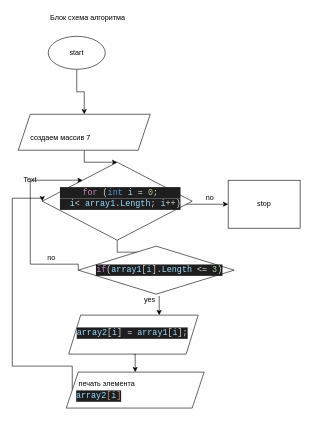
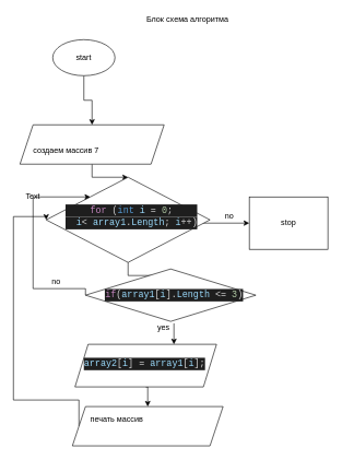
  <mxCell id="0" />
  <mxCell id="1" parent="0" />
  <mxCell id="2" style="edgeStyle=orthogonalEdgeStyle;rounded=0;orthogonalLoop=1;jettySize=auto;html=1;exitX=0.5;exitY=1;exitDx=0;exitDy=0;entryX=0.5;entryY=0;entryDx=0;entryDy=0;" edge="1" parent="1" source="3" target="6"><mxGeometry relative="1" as="geometry"><mxPoint x="140" y="180" as="targetPoint" /></mxGeometry></mxCell>
  <mxCell id="3" value="start" style="ellipse;whiteSpace=wrap;html=1;" vertex="1" parent="1"><mxGeometry x="80" y="60" width="95" height="55" as="geometry" /></mxCell>
  <mxCell id="4" style="edgeStyle=orthogonalEdgeStyle;rounded=0;orthogonalLoop=1;jettySize=auto;html=1;exitX=0.5;exitY=1;exitDx=0;exitDy=0;entryX=0.5;entryY=0;entryDx=0;entryDy=0;" edge="1" parent="1" source="6" target="8"><mxGeometry relative="1" as="geometry" /></mxCell>
  <mxCell id="5" style="edgeStyle=orthogonalEdgeStyle;rounded=0;orthogonalLoop=1;jettySize=auto;html=1;entryX=0;entryY=0.5;entryDx=0;entryDy=0;" edge="1" parent="1" target="15"><mxGeometry relative="1" as="geometry"><mxPoint x="230" y="360" as="sourcePoint" /><Array as="points"><mxPoint x="230" y="340" /></Array></mxGeometry></mxCell>
  <mxCell id="6" value="" style="shape=parallelogram;perimeter=parallelogramPerimeter;whiteSpace=wrap;html=1;fixedSize=1;" vertex="1" parent="1"><mxGeometry x="30" y="190" width="220" height="60" as="geometry" /></mxCell>
  <mxCell id="7" style="edgeStyle=orthogonalEdgeStyle;rounded=0;orthogonalLoop=1;jettySize=auto;html=1;exitX=0.5;exitY=1;exitDx=0;exitDy=0;entryX=0.5;entryY=0;entryDx=0;entryDy=0;" edge="1" parent="1" source="8" target="10"><mxGeometry relative="1" as="geometry" /></mxCell>
  <mxCell id="8" value="" style="rhombus;whiteSpace=wrap;html=1;" vertex="1" parent="1"><mxGeometry x="70" y="270" width="250" height="130" as="geometry" /></mxCell>
  <mxCell id="9" style="edgeStyle=orthogonalEdgeStyle;rounded=0;orthogonalLoop=1;jettySize=auto;html=1;exitX=0;exitY=0.5;exitDx=0;exitDy=0;" edge="1" parent="1" source="10" target="8"><mxGeometry relative="1" as="geometry"><mxPoint x="90" y="300" as="targetPoint" /><Array as="points"><mxPoint x="50" y="440" /><mxPoint x="50" y="300" /></Array></mxGeometry></mxCell>
  <mxCell id="10" value="" style="rhombus;whiteSpace=wrap;html=1;" vertex="1" parent="1"><mxGeometry x="130" y="410" width="260" height="80" as="geometry" /></mxCell>
  <mxCell id="11" style="edgeStyle=orthogonalEdgeStyle;rounded=0;orthogonalLoop=1;jettySize=auto;html=1;exitX=0.5;exitY=1;exitDx=0;exitDy=0;entryX=0.5;entryY=0;entryDx=0;entryDy=0;" edge="1" parent="1" source="12" target="14"><mxGeometry relative="1" as="geometry" /></mxCell>
  <mxCell id="12" value="" style="shape=parallelogram;perimeter=parallelogramPerimeter;whiteSpace=wrap;html=1;fixedSize=1;" vertex="1" parent="1"><mxGeometry x="114" y="525" width="216" height="65" as="geometry" /></mxCell>
  <mxCell id="13" style="edgeStyle=orthogonalEdgeStyle;rounded=0;orthogonalLoop=1;jettySize=auto;html=1;exitX=0;exitY=0.5;exitDx=0;exitDy=0;entryX=0;entryY=0.5;entryDx=0;entryDy=0;" edge="1" parent="1" source="14" target="8"><mxGeometry relative="1" as="geometry"><mxPoint x="10" y="320" as="targetPoint" /><Array as="points"><mxPoint x="20" y="610" /><mxPoint x="20" y="330" /></Array></mxGeometry></mxCell>
  <mxCell id="14" value="" style="shape=parallelogram;perimeter=parallelogramPerimeter;whiteSpace=wrap;html=1;fixedSize=1;" vertex="1" parent="1"><mxGeometry x="110" y="620" width="230" height="60" as="geometry" /></mxCell>
  <mxCell id="15" value="stop" style="whiteSpace=wrap;html=1;rounded=0;" vertex="1" parent="1"><mxGeometry x="380" y="300" width="120" height="80" as="geometry" /></mxCell>
  <mxCell id="16" value="создаем массив 7&lt;br&gt;" style="text;html=1;align=center;verticalAlign=middle;resizable=0;points=[];autosize=1;" vertex="1" parent="1"><mxGeometry x="40" y="220" width="120" height="20" as="geometry" /></mxCell>
  <mxCell id="17" value="no" style="text;html=1;align=center;verticalAlign=middle;resizable=0;points=[];autosize=1;" vertex="1" parent="1"><mxGeometry x="70" y="420" width="30" height="20" as="geometry" /></mxCell>
  <mxCell id="18" value="yes" style="text;html=1;align=center;verticalAlign=middle;resizable=0;points=[];autosize=1;" vertex="1" parent="1"><mxGeometry x="234" y="490" width="30" height="20" as="geometry" /></mxCell>
  <mxCell id="19" value="&lt;div style=&quot;color: rgb(212 , 212 , 212) ; background-color: rgb(30 , 30 , 30) ; font-family: &amp;#34;consolas&amp;#34; , &amp;#34;courier new&amp;#34; , monospace ; font-size: 14px ; line-height: 19px&quot;&gt;&lt;span style=&quot;color: #c586c0&quot;&gt;for&lt;/span&gt; (&lt;span style=&quot;color: #569cd6&quot;&gt;int&lt;/span&gt; &lt;span style=&quot;color: #9cdcfe&quot;&gt;i&lt;/span&gt; = &lt;span style=&quot;color: #b5cea8&quot;&gt;0&lt;/span&gt;;&lt;/div&gt;&lt;div style=&quot;color: rgb(212 , 212 , 212) ; background-color: rgb(30 , 30 , 30) ; font-family: &amp;#34;consolas&amp;#34; , &amp;#34;courier new&amp;#34; , monospace ; font-size: 14px ; line-height: 19px&quot;&gt;&amp;nbsp; &lt;span style=&quot;color: #9cdcfe&quot;&gt;i&lt;/span&gt;&amp;lt; &lt;span style=&quot;color: rgb(156 , 220 , 254)&quot;&gt;array1&lt;/span&gt;.&lt;span style=&quot;color: rgb(156 , 220 , 254)&quot;&gt;Length&lt;/span&gt;; &lt;span style=&quot;color: rgb(156 , 220 , 254)&quot;&gt;i&lt;/span&gt;++)&lt;/div&gt;" style="text;html=1;align=center;verticalAlign=middle;resizable=0;points=[];autosize=1;" vertex="1" parent="1"><mxGeometry x="100" y="310" width="200" height="40" as="geometry" /></mxCell>
  <mxCell id="20" value="" style="edgeStyle=orthogonalEdgeStyle;rounded=0;orthogonalLoop=1;jettySize=auto;html=1;" edge="1" parent="1" target="12"><mxGeometry relative="1" as="geometry"><mxPoint x="265" y="493" as="sourcePoint" /><Array as="points"><mxPoint x="265" y="493" /><mxPoint x="265" y="493" /></Array></mxGeometry></mxCell>
  <mxCell id="21" value="&lt;div style=&quot;color: rgb(212 , 212 , 212) ; background-color: rgb(30 , 30 , 30) ; font-family: &amp;#34;consolas&amp;#34; , &amp;#34;courier new&amp;#34; , monospace ; font-size: 14px ; line-height: 19px&quot;&gt;&lt;span style=&quot;color: #c586c0&quot;&gt;if&lt;/span&gt;(&lt;span style=&quot;color: #9cdcfe&quot;&gt;array1&lt;/span&gt;[&lt;span style=&quot;color: #9cdcfe&quot;&gt;i&lt;/span&gt;].&lt;span style=&quot;color: #9cdcfe&quot;&gt;Length&lt;/span&gt; &amp;lt;= &lt;span style=&quot;color: #b5cea8&quot;&gt;3&lt;/span&gt;)&lt;/div&gt;" style="text;html=1;align=center;verticalAlign=middle;resizable=0;points=[];autosize=1;" vertex="1" parent="1"><mxGeometry x="160" y="440" width="210" height="20" as="geometry" /></mxCell>
  <mxCell id="22" value="&lt;div style=&quot;color: rgb(212 , 212 , 212) ; background-color: rgb(30 , 30 , 30) ; font-family: &amp;#34;consolas&amp;#34; , &amp;#34;courier new&amp;#34; , monospace ; font-size: 14px ; line-height: 19px&quot;&gt;&lt;span style=&quot;color: #9cdcfe&quot;&gt;array2&lt;/span&gt;[&lt;span style=&quot;color: #9cdcfe&quot;&gt;i&lt;/span&gt;] = &lt;span style=&quot;color: #9cdcfe&quot;&gt;array1&lt;/span&gt;[&lt;span style=&quot;color: #9cdcfe&quot;&gt;i&lt;/span&gt;];&lt;/div&gt;" style="text;html=1;align=center;verticalAlign=middle;resizable=0;points=[];autosize=1;" vertex="1" parent="1"><mxGeometry x="130" y="545" width="180" height="20" as="geometry" /></mxCell>
- <mxCell id="23" value="&lt;div style=&quot;color: rgb(212 , 212 , 212) ; background-color: rgb(30 , 30 , 30) ; font-family: &amp;#34;consolas&amp;#34; , &amp;#34;courier new&amp;#34; , monospace ; font-size: 14px ; line-height: 19px&quot;&gt;&lt;span style=&quot;color: #9cdcfe&quot;&gt;array2&lt;/span&gt;&lt;span style=&quot;color: #ce9178&quot;&gt;[&lt;/span&gt;&lt;span style=&quot;color: #9cdcfe&quot;&gt;i&lt;/span&gt;&lt;span style=&quot;color: #ce9178&quot;&gt;]&lt;/span&gt;&lt;/div&gt;" style="text;html=1;align=center;verticalAlign=middle;resizable=0;points=[];autosize=1;" vertex="1" parent="1"><mxGeometry x="124" y="650" width="80" height="20" as="geometry" /></mxCell>
- <mxCell id="24" value="печать элемента&amp;nbsp;" style="text;html=1;align=center;verticalAlign=middle;resizable=0;points=[];autosize=1;" vertex="1" parent="1"><mxGeometry x="124" y="630" width="110" height="20" as="geometry" /></mxCell>
+ <mxCell id="24" value="печать массив&amp;nbsp;" style="text;html=1;align=center;verticalAlign=middle;resizable=0;points=[];autosize=1;" vertex="1" parent="1"><mxGeometry x="124" y="630" width="110" height="20" as="geometry" /></mxCell>
  <mxCell id="25" value="&lt;span style=&quot;color: rgba(0 , 0 , 0 , 0) ; font-family: monospace ; font-size: 0px&quot;&gt;%3CmxGraphModel%3E%3Croot%3E%3CmxCell%20id%3D%220%22%2F%3E%3CmxCell%20id%3D%221%22%20parent%3D%220%22%2F%3E%3CmxCell%20id%3D%222%22%20value%3D%22no%22%20style%3D%22text%3Bhtml%3D1%3Balign%3Dcenter%3BverticalAlign%3Dmiddle%3Bresizable%3D0%3Bpoints%3D%5B%5D%3Bautosize%3D1%3B%22%20vertex%3D%221%22%20parent%3D%221%22%3E%3CmxGeometry%20x%3D%22290%22%20y%3D%22420%22%20width%3D%2230%22%20height%3D%2220%22%20as%3D%22geometry%22%2F%3E%3C%2FmxCell%3E%3C%2Froot%3E%3C%2FmxGraphModel%3E&lt;/span&gt;" style="text;html=1;align=center;verticalAlign=middle;resizable=0;points=[];autosize=1;" vertex="1" parent="1"><mxGeometry x="330" y="290" width="20" height="20" as="geometry" /></mxCell>
  <mxCell id="26" value="&lt;span style=&quot;color: rgba(0 , 0 , 0 , 0) ; font-family: monospace ; font-size: 0px&quot;&gt;%3CmxGraphModel%3E%3Croot%3E%3CmxCell%20id%3D%220%22%2F%3E%3CmxCell%20id%3D%221%22%20parent%3D%220%22%2F%3E%3CmxCell%20id%3D%222%22%20value%3D%22no%22%20style%3D%22text%3Bhtml%3D1%3Balign%3Dcenter%3BverticalAlign%3Dmiddle%3Bresizable%3D0%3Bpoints%3D%5B%5D%3Bautosize%3D1%3B%22%20vertex%3D%221%22%20parent%3D%221%22%3E%3CmxGeometry%20x%3D%22290%22%20y%3D%22420%22%20width%3D%2230%22%20height%3D%2220%22%20as%3D%22geometry%22%2F%3E%3C%2FmxCell%3E%3C%2Froot%3E%3C%2FmxGraphModel%3E&lt;/span&gt;" style="text;html=1;align=center;verticalAlign=middle;resizable=0;points=[];autosize=1;" vertex="1" parent="1"><mxGeometry x="320" y="190" width="20" height="20" as="geometry" /></mxCell>
  <mxCell id="27" value="&lt;span style=&quot;color: rgba(0 , 0 , 0 , 0) ; font-family: monospace ; font-size: 0px&quot;&gt;%3CmxGraphModel%3E%3Croot%3E%3CmxCell%20id%3D%220%22%2F%3E%3CmxCell%20id%3D%221%22%20parent%3D%220%22%2F%3E%3CmxCell%20id%3D%222%22%20value%3D%22no%22%20style%3D%22text%3Bhtml%3D1%3Balign%3Dcenter%3BverticalAlign%3Dmiddle%3Bresizable%3D0%3Bpoints%3D%5B%5D%3Bautosize%3D1%3B%22%20vertex%3D%221%22%20parent%3D%221%22%3E%3CmxGeometry%20x%3D%22290%22%20y%3D%22420%22%20width%3D%2230%22%20height%3D%2220%22%20as%3D%22geometry%22%2F%3E%3C%2FmxCell%3E%3C%2Froot%3E%3C%2FmxGraphModel%3E&lt;/span&gt;" style="text;html=1;align=center;verticalAlign=middle;resizable=0;points=[];autosize=1;" vertex="1" parent="1"><mxGeometry x="360" y="180" width="20" height="20" as="geometry" /></mxCell>
  <mxCell id="28" value="no" style="text;html=1;strokeColor=none;fillColor=none;align=center;verticalAlign=middle;whiteSpace=wrap;rounded=0;" vertex="1" parent="1"><mxGeometry x="330" y="320" width="40" height="20" as="geometry" /></mxCell>
  <mxCell id="29" value="Text" style="text;html=1;strokeColor=none;fillColor=none;align=center;verticalAlign=middle;whiteSpace=wrap;rounded=0;" vertex="1" parent="1"><mxGeometry x="30" y="290" width="40" height="20" as="geometry" /></mxCell>
- <mxCell id="30" value="Блок схема алгоритма" style="text;html=1;strokeColor=none;fillColor=none;align=center;verticalAlign=middle;whiteSpace=wrap;rounded=0;" vertex="1" parent="1"><mxGeometry x="58" y="20" width="176" height="20" as="geometry" /></mxCell>
+ <mxCell id="30" value="Блок схема алгоритма" style="text;html=1;strokeColor=none;fillColor=none;align=center;verticalAlign=middle;whiteSpace=wrap;rounded=0;" vertex="1" parent="1"><mxGeometry x="198" y="20" width="176" height="20" as="geometry" /></mxCell>
